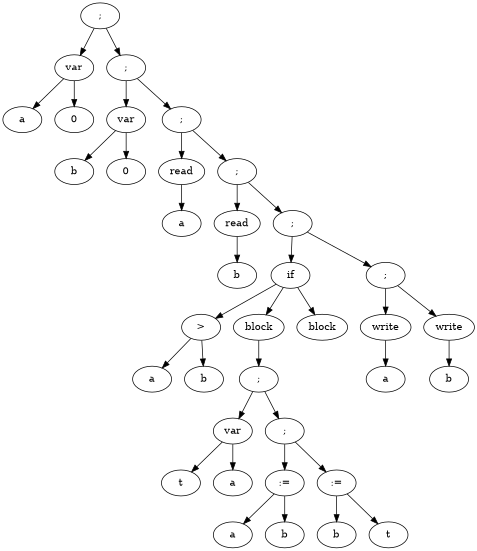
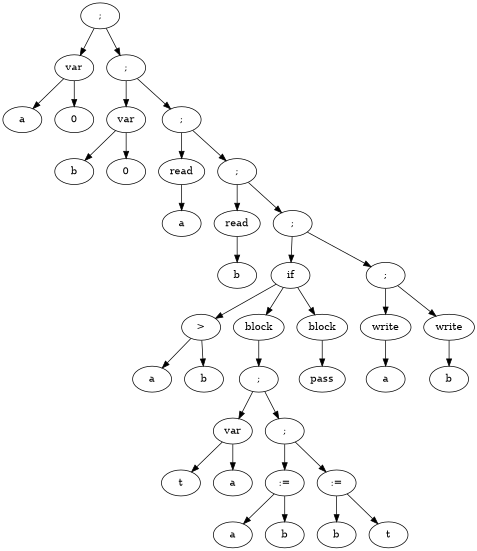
  digraph {
    n1 [label=";"]
    n2 [label=var]
    n3 [label=";"]
    n4 [label=a]
    n5 [label=0]
    n6 [label=var]
    n7 [label=";"]
    n8 [label=b]
    n9 [label=0]
    n10 [label=read]
    n11 [label=";"]
    n12 [label=a]
    n13 [label=read]
    n14 [label=";"]
    n15 [label=b]
    n16 [label=if]
    n17 [label=";"]
    n18 [label=">"]
    n19 [label=block]
    n20 [label=block]
    n21 [label=a]
    n22 [label=b]
    n23 [label=";"]
    n24 [label=var]
    n25 [label=";"]
    n26 [label=t]
    n27 [label=a]
    n28 [label=":="]
    n29 [label=":="]
    n30 [label=a]
    n31 [label=b]
    n32 [label=b]
    n33 [label=t]
+   n34 [label=pass]
    n35 [label=write]
    n36 [label=write]
    n37 [label=a]
    n38 [label=b]
    n1 -> n2
    n1 -> n3
    n2 -> n4
    n2 -> n5
    n3 -> n6
    n3 -> n7
    n6 -> n8
    n6 -> n9
    n7 -> n10
    n7 -> n11
    n10 -> n12
    n11 -> n13
    n11 -> n14
    n13 -> n15
    n14 -> n16
    n14 -> n17
    n16 -> n18
    n16 -> n19
    n16 -> n20
    n17 -> n35
    n17 -> n36
    n18 -> n21
    n18 -> n22
    n19 -> n23
+   n20 -> n34
    n23 -> n24
    n23 -> n25
    n24 -> n26
    n24 -> n27
    n25 -> n28
    n25 -> n29
    n28 -> n30
    n28 -> n31
    n29 -> n32
    n29 -> n33
    n35 -> n37
    n36 -> n38
  }
